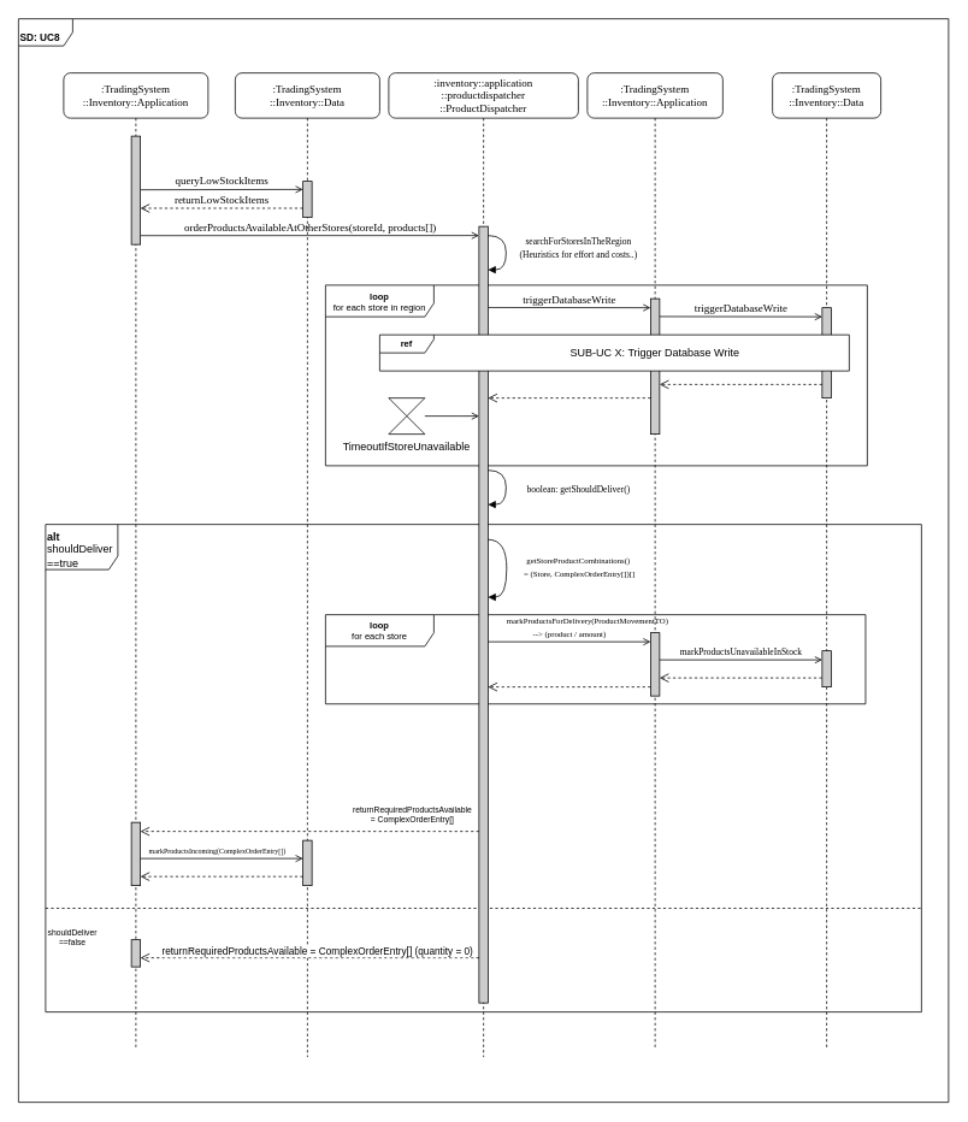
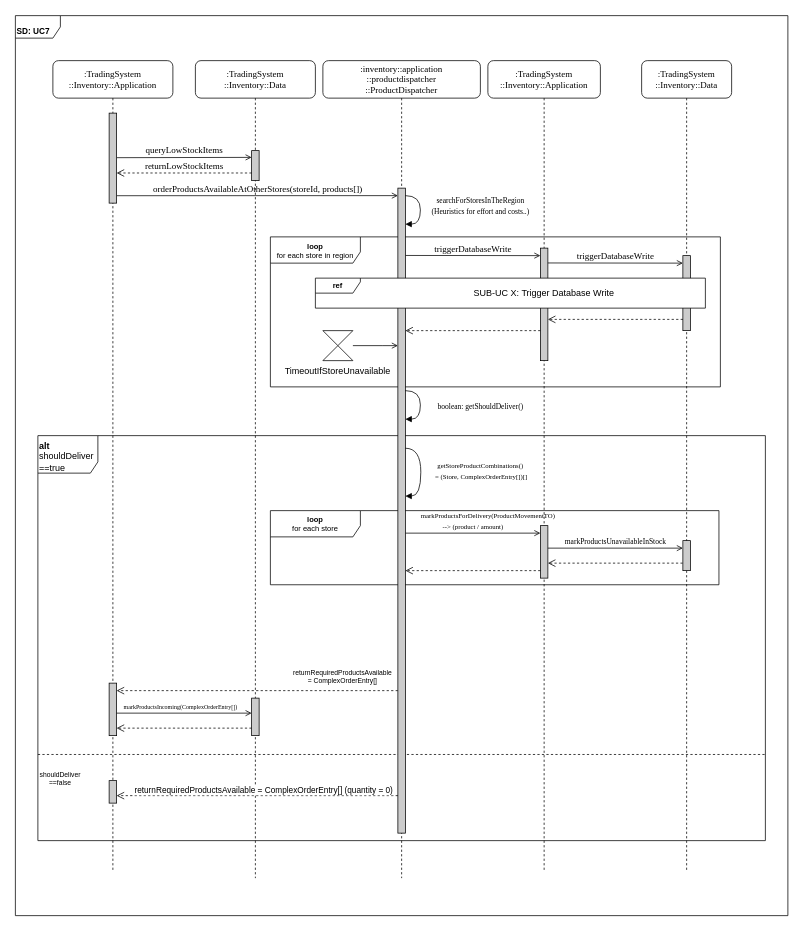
  <mxCell id="0" />
  <mxCell id="1" parent="0" />
  <mxCell id="2" value="&lt;b&gt;alt&lt;/b&gt;&lt;br&gt;shouldDeliver&lt;br&gt;==true" style="shape=umlFrame;tabWidth=110;tabHeight=30;tabPosition=left;html=1;boundedLbl=1;labelInHeader=1;width=80;height=50;shadow=0;glass=0;labelBackgroundColor=none;fontSize=12;fillColor=default;gradientColor=none;align=left;verticalAlign=top;noLabel=0;treeMoving=1;collapsible=0;container=1;autosize=1;fixDash=0;" vertex="1" parent="1"><mxGeometry x="50" y="580" width="970" height="540" as="geometry" /></mxCell>
  <mxCell id="3" value="" style="line;strokeWidth=1;dashed=1;labelPosition=center;verticalLabelPosition=bottom;align=left;verticalAlign=bottom;spacingLeft=20;spacingTop=15;shadow=0;glass=0;labelBackgroundColor=none;fontSize=12;fillColor=default;gradientColor=none;" vertex="1" parent="2"><mxGeometry y="410.005" width="970.0" height="30.24" as="geometry" /></mxCell>
  <mxCell id="4" value="&lt;b&gt;loop&lt;br&gt;&lt;/b&gt;for each store" style="shape=umlFrame;whiteSpace=wrap;html=1;fontSize=10;fillColor=none;width=120;height=35;" vertex="1" parent="2"><mxGeometry x="310" y="99.998" width="598.09" height="98.837" as="geometry" /></mxCell>
  <mxCell id="5" value="shouldDeliver&lt;br&gt;==false" style="text;html=1;strokeColor=none;fillColor=none;align=center;verticalAlign=middle;whiteSpace=wrap;rounded=0;shadow=0;glass=0;labelBackgroundColor=none;fontSize=9;" vertex="1" parent="2"><mxGeometry y="430.003" width="60" height="54" as="geometry" /></mxCell>
  <mxCell id="6" value=":TradingSystem&lt;br&gt;::Inventory::Data" style="shape=umlLifeline;perimeter=lifelinePerimeter;whiteSpace=wrap;html=1;container=1;collapsible=0;recursiveResize=0;outlineConnect=0;rounded=1;shadow=0;comic=0;labelBackgroundColor=none;strokeWidth=1;fontFamily=Verdana;fontSize=12;align=center;size=50;" vertex="1" parent="1"><mxGeometry x="260" y="80" width="160" height="1090" as="geometry" /></mxCell>
  <mxCell id="7" value="queryLowStockItems" style="html=1;verticalAlign=bottom;endArrow=open;labelBackgroundColor=none;fontFamily=Verdana;fontSize=12;edgeStyle=elbowEdgeStyle;elbow=vertical;endFill=0;" edge="1" parent="6" target="8"><mxGeometry relative="1" as="geometry"><mxPoint x="-105" y="129.41" as="sourcePoint" /><mxPoint x="60" y="129" as="targetPoint" /></mxGeometry></mxCell>
  <mxCell id="8" value="" style="html=1;points=[];perimeter=orthogonalPerimeter;rounded=0;shadow=0;comic=0;labelBackgroundColor=none;strokeWidth=1;fontFamily=Verdana;fontSize=12;align=center;fillColor=#CCCCCC;" vertex="1" parent="6"><mxGeometry x="75" y="120" width="10" height="40" as="geometry" /></mxCell>
  <mxCell id="9" value="orderProductsAvailableAtOtherStores(storeId, products[])" style="html=1;verticalAlign=bottom;endArrow=open;labelBackgroundColor=none;fontFamily=Verdana;fontSize=12;edgeStyle=elbowEdgeStyle;elbow=vertical;endFill=0;" edge="1" parent="6" target="30"><mxGeometry relative="1" as="geometry"><mxPoint x="-105" y="180.12" as="sourcePoint" /><mxPoint x="75" y="179.996" as="targetPoint" /></mxGeometry></mxCell>
  <mxCell id="10" value="" style="html=1;verticalAlign=bottom;endArrow=open;dashed=1;endSize=8;labelBackgroundColor=none;fontFamily=Verdana;fontSize=12;edgeStyle=elbowEdgeStyle;elbow=vertical;" edge="1" parent="6" target="26"><mxGeometry relative="1" as="geometry"><mxPoint x="90" y="840" as="targetPoint" /><Array as="points"><mxPoint x="210" y="840" /><mxPoint x="240" y="840" /></Array><mxPoint x="270" y="840" as="sourcePoint" /></mxGeometry></mxCell>
  <mxCell id="11" value="returnRequiredProductsAvailable&lt;br&gt;= ComplexOrderEntry[]" style="edgeLabel;html=1;align=center;verticalAlign=middle;resizable=0;points=[];fontSize=9;" vertex="1" connectable="0" parent="10"><mxGeometry x="-0.599" y="-3" relative="1" as="geometry"><mxPoint y="-17" as="offset" /></mxGeometry></mxCell>
  <mxCell id="12" value="&lt;b&gt;loop&lt;br&gt;&lt;/b&gt;for each store in region" style="shape=umlFrame;whiteSpace=wrap;html=1;fontSize=10;fillColor=none;width=120;height=35;" vertex="1" parent="1"><mxGeometry x="360" y="315" width="600" height="200" as="geometry" /></mxCell>
  <mxCell id="13" value=":TradingSystem&lt;br&gt;::Inventory::Application" style="shape=umlLifeline;perimeter=lifelinePerimeter;whiteSpace=wrap;html=1;container=1;collapsible=0;recursiveResize=0;outlineConnect=0;rounded=1;shadow=0;comic=0;labelBackgroundColor=none;strokeWidth=1;fontFamily=Verdana;fontSize=12;align=center;size=50;" parent="1" vertex="1"><mxGeometry x="650" y="80" width="150" height="1080" as="geometry" /></mxCell>
  <mxCell id="14" value="" style="html=1;points=[];perimeter=orthogonalPerimeter;rounded=0;shadow=0;comic=0;labelBackgroundColor=none;strokeWidth=1;fontFamily=Verdana;fontSize=12;align=center;fillColor=#CCCCCC;" vertex="1" parent="13"><mxGeometry x="70" y="250" width="10" height="150" as="geometry" /></mxCell>
  <mxCell id="15" value="triggerDatabaseWrite" style="html=1;verticalAlign=bottom;endArrow=open;labelBackgroundColor=none;fontFamily=Verdana;fontSize=12;edgeStyle=elbowEdgeStyle;elbow=vertical;endFill=0;" edge="1" parent="13"><mxGeometry relative="1" as="geometry"><mxPoint x="-110" y="259.79" as="sourcePoint" /><mxPoint x="70" y="260.001" as="targetPoint" /></mxGeometry></mxCell>
  <mxCell id="16" value="" style="html=1;points=[];perimeter=orthogonalPerimeter;rounded=0;shadow=0;comic=0;labelBackgroundColor=none;strokeWidth=1;fontFamily=Verdana;fontSize=12;align=center;fillColor=#CCCCCC;" vertex="1" parent="13"><mxGeometry x="70" y="620" width="10" height="70" as="geometry" /></mxCell>
  <mxCell id="17" value="&lt;blockquote style=&quot;margin: 0 0 0 40px ; border: none ; padding: 0px&quot;&gt;&lt;font style=&quot;font-size: 9px&quot;&gt;markProductsForDelivery(ProductMovementTO)&lt;/font&gt;&lt;/blockquote&gt;&lt;font style=&quot;font-size: 9px&quot;&gt;--&amp;gt; (product / amount)&lt;/font&gt;" style="html=1;verticalAlign=bottom;endArrow=open;labelBackgroundColor=none;fontFamily=Verdana;fontSize=12;edgeStyle=elbowEdgeStyle;elbow=vertical;endFill=0;" edge="1" parent="13"><mxGeometry relative="1" as="geometry"><mxPoint x="-110" y="630" as="sourcePoint" /><mxPoint x="70" y="630.211" as="targetPoint" /></mxGeometry></mxCell>
  <mxCell id="18" value="&lt;font size=&quot;1&quot;&gt;markProductsUnavailableInStock&lt;/font&gt;" style="html=1;verticalAlign=bottom;endArrow=open;labelBackgroundColor=none;fontFamily=Verdana;fontSize=12;edgeStyle=elbowEdgeStyle;elbow=vertical;endFill=0;" edge="1" parent="13"><mxGeometry relative="1" as="geometry"><mxPoint x="80" y="650" as="sourcePoint" /><mxPoint x="260" y="650.211" as="targetPoint" /></mxGeometry></mxCell>
  <mxCell id="19" value="" style="html=1;verticalAlign=bottom;endArrow=open;dashed=1;endSize=8;labelBackgroundColor=none;fontFamily=Verdana;fontSize=12;edgeStyle=elbowEdgeStyle;elbow=vertical;" edge="1" parent="13"><mxGeometry relative="1" as="geometry"><mxPoint x="80.005" y="669.996" as="targetPoint" /><Array as="points"><mxPoint x="203.834" y="669.996" /><mxPoint x="234.792" y="669.996" /></Array><mxPoint x="265.749" y="669.996" as="sourcePoint" /></mxGeometry></mxCell>
  <mxCell id="20" value=":TradingSystem&lt;br&gt;::Inventory::Data" style="shape=umlLifeline;perimeter=lifelinePerimeter;whiteSpace=wrap;html=1;container=1;collapsible=0;recursiveResize=0;outlineConnect=0;rounded=1;shadow=0;comic=0;labelBackgroundColor=none;strokeWidth=1;fontFamily=Verdana;fontSize=12;align=center;size=50;" parent="1" vertex="1"><mxGeometry x="855" y="80" width="120" height="1080" as="geometry" /></mxCell>
  <mxCell id="21" value="" style="html=1;points=[];perimeter=orthogonalPerimeter;rounded=0;shadow=0;comic=0;labelBackgroundColor=none;strokeWidth=1;fontFamily=Verdana;fontSize=12;align=center;fillColor=#CCCCCC;" vertex="1" parent="20"><mxGeometry x="55" y="260" width="10" height="100" as="geometry" /></mxCell>
  <mxCell id="22" value="" style="html=1;verticalAlign=bottom;endArrow=open;dashed=1;endSize=8;labelBackgroundColor=none;fontFamily=Verdana;fontSize=12;edgeStyle=elbowEdgeStyle;elbow=vertical;" edge="1" parent="20"><mxGeometry relative="1" as="geometry"><mxPoint x="-125" y="345.0" as="targetPoint" /><Array as="points"><mxPoint x="-5" y="345" /><mxPoint x="25" y="345" /></Array><mxPoint x="55" y="345.0" as="sourcePoint" /></mxGeometry></mxCell>
  <mxCell id="23" value="" style="html=1;points=[];perimeter=orthogonalPerimeter;rounded=0;shadow=0;comic=0;labelBackgroundColor=none;strokeWidth=1;fontFamily=Verdana;fontSize=12;align=center;fillColor=#CCCCCC;" vertex="1" parent="20"><mxGeometry x="55" y="640" width="10" height="40" as="geometry" /></mxCell>
  <mxCell id="24" value=":TradingSystem&lt;br&gt;::Inventory::Application" style="shape=umlLifeline;perimeter=lifelinePerimeter;whiteSpace=wrap;html=1;container=1;collapsible=0;recursiveResize=0;outlineConnect=0;rounded=1;shadow=0;comic=0;labelBackgroundColor=none;strokeWidth=1;fontFamily=Verdana;fontSize=12;align=center;size=50;" parent="1" vertex="1"><mxGeometry x="70" y="80" width="160" height="1080" as="geometry" /></mxCell>
  <mxCell id="25" value="" style="html=1;points=[];perimeter=orthogonalPerimeter;rounded=0;shadow=0;comic=0;labelBackgroundColor=none;strokeWidth=1;fontFamily=Verdana;fontSize=12;align=center;fillColor=#CCCCCC;" vertex="1" parent="24"><mxGeometry x="75" y="70" width="10" height="120" as="geometry" /></mxCell>
  <mxCell id="26" value="" style="html=1;points=[];perimeter=orthogonalPerimeter;rounded=0;shadow=0;comic=0;labelBackgroundColor=none;strokeWidth=1;fontFamily=Verdana;fontSize=12;align=center;fillColor=#CCCCCC;" vertex="1" parent="24"><mxGeometry x="75" y="830" width="10" height="70" as="geometry" /></mxCell>
  <mxCell id="27" value="&lt;font style=&quot;background-color: rgb(255 , 255 , 255) ; font-size: 8px&quot;&gt;markProductsIncoming(ComplexOrderEntry[])&lt;/font&gt;" style="html=1;verticalAlign=bottom;endArrow=open;labelBackgroundColor=none;fontFamily=Verdana;fontSize=12;edgeStyle=elbowEdgeStyle;elbow=vertical;endFill=0;" edge="1" parent="24"><mxGeometry x="-0.054" relative="1" as="geometry"><mxPoint x="85" y="870.0" as="sourcePoint" /><mxPoint x="265" y="870.211" as="targetPoint" /><mxPoint as="offset" /></mxGeometry></mxCell>
  <mxCell id="28" value="" style="html=1;points=[];perimeter=orthogonalPerimeter;rounded=0;shadow=0;comic=0;labelBackgroundColor=none;strokeWidth=1;fontFamily=Verdana;fontSize=12;align=center;fillColor=#CCCCCC;" vertex="1" parent="24"><mxGeometry x="75" y="960" width="10" height="30" as="geometry" /></mxCell>
  <mxCell id="29" value=":inventory::application&lt;br&gt;::productdispatcher&lt;br&gt;::ProductDispatcher" style="shape=umlLifeline;perimeter=lifelinePerimeter;whiteSpace=wrap;html=1;container=1;collapsible=0;recursiveResize=0;outlineConnect=0;rounded=1;shadow=0;comic=0;labelBackgroundColor=none;strokeWidth=1;fontFamily=Verdana;fontSize=12;align=center;size=50;" vertex="1" parent="1"><mxGeometry x="430" y="80" width="210" height="1090" as="geometry" /></mxCell>
  <mxCell id="30" value="" style="html=1;points=[];perimeter=orthogonalPerimeter;rounded=0;shadow=0;comic=0;labelBackgroundColor=none;strokeWidth=1;fontFamily=Verdana;fontSize=12;align=center;fillColor=#CCCCCC;" vertex="1" parent="29"><mxGeometry x="100" y="170" width="10" height="860" as="geometry" /></mxCell>
  <mxCell id="31" value="&lt;font style=&quot;font-size: 10px&quot;&gt;searchForStoresInTheRegion&lt;br&gt;(Heuristics for effort and costs..)&lt;/font&gt;" style="html=1;verticalAlign=bottom;endArrow=block;labelBackgroundColor=none;fontFamily=Verdana;fontSize=12;elbow=vertical;edgeStyle=orthogonalEdgeStyle;curved=1;" edge="1" parent="29" source="30" target="30"><mxGeometry x="0.282" y="80" relative="1" as="geometry"><mxPoint x="105" y="180.0" as="sourcePoint" /><mxPoint x="109.62" y="217.92" as="targetPoint" /><Array as="points"><mxPoint x="130" y="180" /><mxPoint x="130" y="218" /></Array><mxPoint as="offset" /></mxGeometry></mxCell>
  <mxCell id="32" style="edgeStyle=orthogonalEdgeStyle;rounded=0;orthogonalLoop=1;jettySize=auto;html=1;fontSize=12;endArrow=open;endFill=0;" edge="1" parent="29" source="33" target="30"><mxGeometry relative="1" as="geometry"><Array as="points"><mxPoint x="80" y="380" /><mxPoint x="80" y="380" /></Array></mxGeometry></mxCell>
  <mxCell id="33" value="TimeoutIfStoreUnavailable" style="shape=collate;whiteSpace=wrap;html=1;shadow=0;glass=0;labelBackgroundColor=none;fontSize=12;fillColor=default;gradientColor=none;align=center;verticalAlign=top;labelPosition=center;verticalLabelPosition=bottom;" vertex="1" parent="29"><mxGeometry y="360" width="40" height="40" as="geometry" /></mxCell>
  <mxCell id="34" value="&lt;span style=&quot;font-size: 10px&quot;&gt;boolean: getShouldDeliver()&lt;/span&gt;" style="html=1;verticalAlign=bottom;endArrow=block;labelBackgroundColor=none;fontFamily=Verdana;fontSize=12;elbow=vertical;edgeStyle=orthogonalEdgeStyle;curved=1;" edge="1" parent="29"><mxGeometry x="0.282" y="80" relative="1" as="geometry"><mxPoint x="110" y="440" as="sourcePoint" /><mxPoint x="110" y="478" as="targetPoint" /><Array as="points"><mxPoint x="130" y="440" /><mxPoint x="130" y="478" /></Array><mxPoint as="offset" /></mxGeometry></mxCell>
  <mxCell id="35" value="" style="html=1;verticalAlign=bottom;endArrow=open;dashed=1;endSize=8;labelBackgroundColor=none;fontFamily=Verdana;fontSize=12;edgeStyle=elbowEdgeStyle;elbow=vertical;" edge="1" parent="29"><mxGeometry relative="1" as="geometry"><mxPoint x="110" y="680" as="targetPoint" /><Array as="points"><mxPoint x="230" y="680" /><mxPoint x="260" y="680" /></Array><mxPoint x="290" y="680" as="sourcePoint" /></mxGeometry></mxCell>
  <mxCell id="36" value="&lt;span style=&quot;font-size: 9px&quot;&gt;getStoreProductCombinations()&amp;nbsp;&lt;br&gt;= (Store, ComplexOrderEntry[])[]&lt;br&gt;&lt;/span&gt;" style="html=1;verticalAlign=bottom;endArrow=block;labelBackgroundColor=none;fontFamily=Verdana;fontSize=12;elbow=vertical;edgeStyle=orthogonalEdgeStyle;curved=1;" edge="1" parent="29"><mxGeometry x="0.282" y="80" relative="1" as="geometry"><mxPoint x="110.001" y="516.8" as="sourcePoint" /><mxPoint x="110.001" y="580.64" as="targetPoint" /><Array as="points"><mxPoint x="130.639" y="516.8" /><mxPoint x="130.639" y="580.64" /></Array><mxPoint as="offset" /></mxGeometry></mxCell>
  <mxCell id="37" value="" style="html=1;verticalAlign=bottom;endArrow=open;dashed=1;endSize=8;labelBackgroundColor=none;fontFamily=Verdana;fontSize=12;edgeStyle=elbowEdgeStyle;elbow=vertical;" edge="1" parent="29"><mxGeometry relative="1" as="geometry"><mxPoint x="-275" y="980" as="targetPoint" /><Array as="points"><mxPoint x="40" y="980" /><mxPoint x="70" y="980" /></Array><mxPoint x="100" y="980" as="sourcePoint" /></mxGeometry></mxCell>
  <mxCell id="38" value="returnRequiredProductsAvailable = ComplexOrderEntry[] (quantity = 0)" style="edgeLabel;html=1;align=center;verticalAlign=middle;resizable=0;points=[];fontSize=11;" vertex="1" connectable="0" parent="37"><mxGeometry x="-0.599" y="-3" relative="1" as="geometry"><mxPoint x="-105" y="-5" as="offset" /></mxGeometry></mxCell>
  <mxCell id="39" value="returnLowStockItems" style="html=1;verticalAlign=bottom;endArrow=open;dashed=1;endSize=8;labelBackgroundColor=none;fontFamily=Verdana;fontSize=12;edgeStyle=elbowEdgeStyle;elbow=vertical;" edge="1" parent="1" source="8" target="25"><mxGeometry relative="1" as="geometry"><mxPoint x="200" y="229.83" as="targetPoint" /><Array as="points"><mxPoint x="275" y="229.83" /><mxPoint x="305" y="229.83" /></Array><mxPoint x="330" y="229.83" as="sourcePoint" /></mxGeometry></mxCell>
  <mxCell id="40" value="triggerDatabaseWrite" style="html=1;verticalAlign=bottom;endArrow=open;labelBackgroundColor=none;fontFamily=Verdana;fontSize=12;edgeStyle=elbowEdgeStyle;elbow=vertical;endFill=0;" edge="1" parent="1" target="21"><mxGeometry relative="1" as="geometry"><mxPoint x="730" y="349.79" as="sourcePoint" /><mxPoint x="910" y="350.001" as="targetPoint" /></mxGeometry></mxCell>
  <mxCell id="41" value="" style="html=1;verticalAlign=bottom;endArrow=open;dashed=1;endSize=8;labelBackgroundColor=none;fontFamily=Verdana;fontSize=12;edgeStyle=elbowEdgeStyle;elbow=vertical;" edge="1" parent="1"><mxGeometry relative="1" as="geometry"><mxPoint x="540" y="440" as="targetPoint" /><Array as="points"><mxPoint x="660" y="440" /><mxPoint x="690" y="440" /></Array><mxPoint x="720" y="440" as="sourcePoint" /></mxGeometry></mxCell>
  <mxCell id="42" value="&lt;b&gt;ref&lt;/b&gt;" style="shape=umlFrame;whiteSpace=wrap;html=1;fontSize=10;width=60;height=20;shadow=0;labelBackgroundColor=default;perimeterSpacing=0;swimlaneFillColor=#ffffff;" vertex="1" parent="1"><mxGeometry x="420" y="370" width="520" height="40" as="geometry" /></mxCell>
  <mxCell id="43" value="SUB-UC X: Trigger Database Write" style="text;html=1;strokeColor=none;fillColor=none;align=center;verticalAlign=middle;whiteSpace=wrap;rounded=0;shadow=0;glass=0;labelBackgroundColor=none;fontSize=12;" vertex="1" parent="1"><mxGeometry x="600" y="375" width="250" height="30" as="geometry" /></mxCell>
  <mxCell id="44" value="" style="html=1;points=[];perimeter=orthogonalPerimeter;rounded=0;shadow=0;comic=0;labelBackgroundColor=none;strokeWidth=1;fontFamily=Verdana;fontSize=12;align=center;fillColor=#CCCCCC;" vertex="1" parent="1"><mxGeometry x="335" y="930" width="10" height="50" as="geometry" /></mxCell>
  <mxCell id="45" value="" style="html=1;verticalAlign=bottom;endArrow=open;dashed=1;endSize=8;labelBackgroundColor=none;fontFamily=Verdana;fontSize=12;edgeStyle=elbowEdgeStyle;elbow=vertical;" edge="1" parent="1" source="44" target="26"><mxGeometry relative="1" as="geometry"><mxPoint x="-40" y="960" as="targetPoint" /><Array as="points"><mxPoint x="260" y="970" /><mxPoint x="275" y="960" /><mxPoint x="305" y="960" /></Array><mxPoint x="335" y="960" as="sourcePoint" /></mxGeometry></mxCell>
- <mxCell id="46" value="&lt;b&gt;SD: UC8&lt;/b&gt;" style="shape=umlFrame;whiteSpace=wrap;html=1;shadow=0;glass=0;labelBackgroundColor=none;fontSize=11;fillColor=default;gradientColor=none;align=left;verticalAlign=bottom;" vertex="1" parent="1"><mxGeometry x="20" y="20" width="1030" height="1200" as="geometry" /></mxCell>
+ <mxCell id="46" value="&lt;b&gt;SD: UC7&lt;/b&gt;" style="shape=umlFrame;whiteSpace=wrap;html=1;shadow=0;glass=0;labelBackgroundColor=none;fontSize=11;fillColor=default;gradientColor=none;align=left;verticalAlign=bottom;" vertex="1" parent="1"><mxGeometry x="20" y="20" width="1030" height="1200" as="geometry" /></mxCell>
